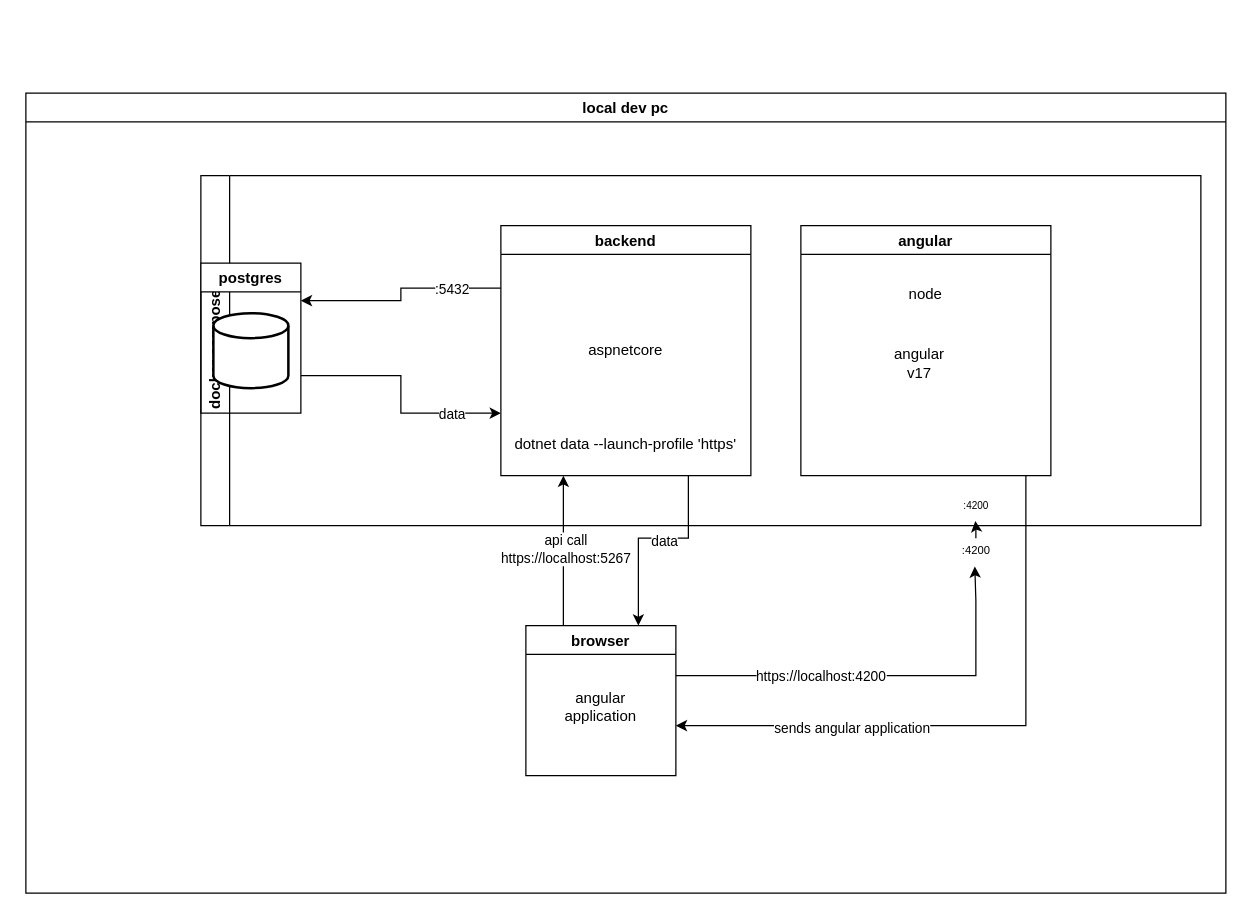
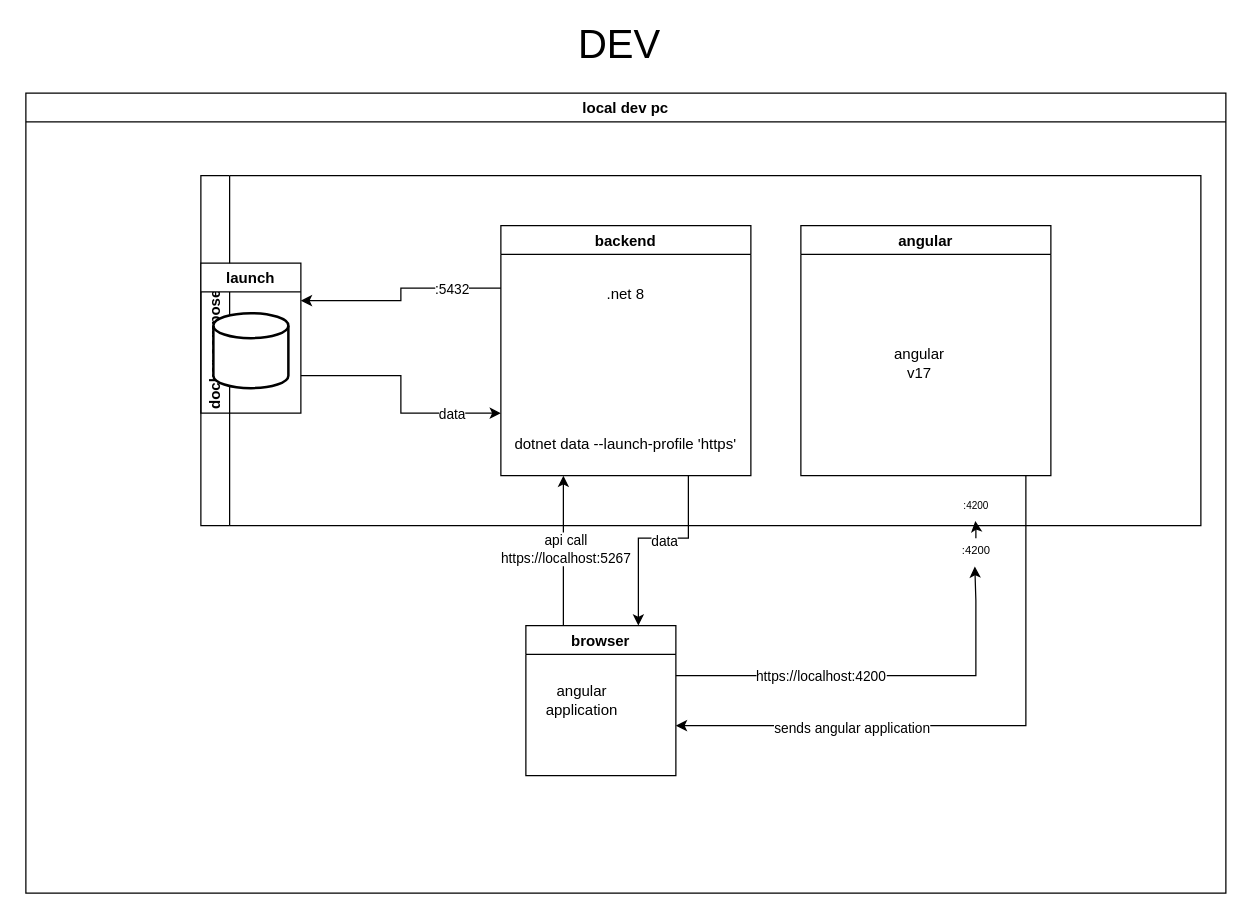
  <mxCell id="0" />
  <mxCell id="1" parent="0" />
+ <mxCell id="2" value="&lt;div&gt;DEV&lt;/div&gt;" style="text;html=1;align=center;verticalAlign=middle;whiteSpace=wrap;rounded=0;fontSize=32;" vertex="1" parent="1"><mxGeometry x="465" y="20" width="60" height="30" as="geometry" /></mxCell>
  <mxCell id="3" value="docker compose" style="swimlane;horizontal=0;whiteSpace=wrap;html=1;" vertex="1" parent="1"><mxGeometry x="160" y="140" width="800" height="280" as="geometry"><mxRectangle x="160" y="120" width="40" height="120" as="alternateBounds" /></mxGeometry></mxCell>
  <mxCell id="4" value="" style="group" vertex="1" connectable="0" parent="1"><mxGeometry x="160" y="180" width="680" height="200" as="geometry" /></mxCell>
  <mxCell id="5" style="edgeStyle=orthogonalEdgeStyle;rounded=0;orthogonalLoop=1;jettySize=auto;html=1;exitX=1;exitY=0.75;exitDx=0;exitDy=0;entryX=0;entryY=0.75;entryDx=0;entryDy=0;" edge="1" parent="4" source="7" target="10"><mxGeometry relative="1" as="geometry" /></mxCell>
  <mxCell id="6" value="data" style="edgeLabel;html=1;align=center;verticalAlign=middle;resizable=0;points=[];" vertex="1" connectable="0" parent="5"><mxGeometry x="-0.274" y="1" relative="1" as="geometry"><mxPoint x="51" y="31" as="offset" /></mxGeometry></mxCell>
- <mxCell id="7" value="postgres" style="swimlane;" vertex="1" parent="4"><mxGeometry y="30" width="80" height="120" as="geometry"><mxRectangle width="90" height="30" as="alternateBounds" /></mxGeometry></mxCell>
+ <mxCell id="7" value="launch" style="swimlane;" vertex="1" parent="4"><mxGeometry y="30" width="80" height="120" as="geometry"><mxRectangle width="90" height="30" as="alternateBounds" /></mxGeometry></mxCell>
  <mxCell id="8" style="edgeStyle=orthogonalEdgeStyle;rounded=0;orthogonalLoop=1;jettySize=auto;html=1;exitX=0;exitY=0.25;exitDx=0;exitDy=0;entryX=1;entryY=0.25;entryDx=0;entryDy=0;" edge="1" parent="4" source="10" target="7"><mxGeometry relative="1" as="geometry" /></mxCell>
  <mxCell id="9" value=":5432" style="edgeLabel;html=1;align=center;verticalAlign=middle;resizable=0;points=[];" vertex="1" connectable="0" parent="8"><mxGeometry x="0.187" relative="1" as="geometry"><mxPoint x="51" y="-10" as="offset" /></mxGeometry></mxCell>
  <mxCell id="10" value="backend" style="swimlane;" vertex="1" parent="4"><mxGeometry x="240" width="200" height="200" as="geometry"><mxRectangle x="350" y="180" width="90" height="30" as="alternateBounds" /></mxGeometry></mxCell>
+ <mxCell id="11" value=".net 8" style="text;html=1;align=center;verticalAlign=middle;whiteSpace=wrap;rounded=0;" vertex="1" parent="10"><mxGeometry x="70" y="40" width="60" height="30" as="geometry" /></mxCell>
  <mxCell id="12" value="dotnet data --launch-profile 'https'" style="text;html=1;align=center;verticalAlign=middle;whiteSpace=wrap;rounded=0;" vertex="1" parent="10"><mxGeometry y="160" width="200" height="30" as="geometry" /></mxCell>
  <mxCell id="13" value="angular" style="swimlane;" vertex="1" parent="4"><mxGeometry x="480" width="200" height="200" as="geometry"><mxRectangle x="350" y="180" width="90" height="30" as="alternateBounds" /></mxGeometry></mxCell>
- <mxCell id="14" value="aspnetcore" style="text;html=1;align=center;verticalAlign=middle;whiteSpace=wrap;rounded=0;" vertex="1" parent="4"><mxGeometry x="310" y="85" width="60" height="30" as="geometry" /></mxCell>
  <mxCell id="15" value="" style="strokeWidth=2;html=1;shape=mxgraph.flowchart.database;whiteSpace=wrap;" vertex="1" parent="4"><mxGeometry x="10" y="70" width="60" height="60" as="geometry" /></mxCell>
- <mxCell id="16" value="node" style="text;html=1;align=center;verticalAlign=middle;whiteSpace=wrap;rounded=0;" vertex="1" parent="4"><mxGeometry x="550" y="40" width="60" height="30" as="geometry" /></mxCell>
  <mxCell id="17" value="local dev pc" style="swimlane;whiteSpace=wrap;html=1;" vertex="1" parent="1"><mxGeometry x="20" y="74" width="960" height="640" as="geometry" /></mxCell>
  <mxCell id="18" value="browser" style="swimlane;" vertex="1" parent="17"><mxGeometry x="400" y="426" width="120" height="120" as="geometry"><mxRectangle width="90" height="30" as="alternateBounds" /></mxGeometry></mxCell>
- <mxCell id="19" value="angular application" style="text;html=1;align=center;verticalAlign=middle;whiteSpace=wrap;rounded=0;labelBackgroundColor=default;" vertex="1" parent="18"><mxGeometry x="30" y="50" width="60" height="30" as="geometry" /></mxCell>
+ <mxCell id="19" value="angular application" style="text;html=1;align=center;verticalAlign=middle;whiteSpace=wrap;rounded=0;labelBackgroundColor=default;" vertex="1" parent="18"><mxGeometry x="15" y="45" width="60" height="30" as="geometry" /></mxCell>
  <mxCell id="20" style="edgeStyle=orthogonalEdgeStyle;rounded=0;orthogonalLoop=1;jettySize=auto;html=1;entryX=0.483;entryY=1.135;entryDx=0;entryDy=0;entryPerimeter=0;" edge="1" parent="17" target="26"><mxGeometry relative="1" as="geometry"><mxPoint x="520" y="466" as="sourcePoint" /><mxPoint x="761" y="386" as="targetPoint" /><Array as="points"><mxPoint x="760" y="466" /><mxPoint x="760" y="406" /><mxPoint x="759" y="406" /></Array></mxGeometry></mxCell>
  <mxCell id="21" value="https://&lt;span style=&quot;background-color: light-dark(#ffffff, var(--ge-dark-color, #121212)); color: light-dark(rgb(0, 0, 0), rgb(255, 255, 255));&quot;&gt;localhost:4200&lt;/span&gt;" style="edgeLabel;html=1;align=center;verticalAlign=middle;resizable=0;points=[];" vertex="1" connectable="0" parent="20"><mxGeometry x="-0.013" relative="1" as="geometry"><mxPoint x="-47" as="offset" /></mxGeometry></mxCell>
  <mxCell id="22" style="edgeStyle=orthogonalEdgeStyle;rounded=0;orthogonalLoop=1;jettySize=auto;html=1;exitX=0.75;exitY=1;exitDx=0;exitDy=0;" edge="1" parent="17"><mxGeometry relative="1" as="geometry"><mxPoint x="800" y="306" as="sourcePoint" /><mxPoint x="520" y="506" as="targetPoint" /><Array as="points"><mxPoint x="800" y="506" /><mxPoint x="550" y="506" /></Array></mxGeometry></mxCell>
  <mxCell id="23" value="sends angular application" style="edgeLabel;html=1;align=center;verticalAlign=middle;resizable=0;points=[];" vertex="1" connectable="0" parent="22"><mxGeometry x="0.415" y="1" relative="1" as="geometry"><mxPoint as="offset" /></mxGeometry></mxCell>
  <mxCell id="24" value="angular v17" style="text;html=1;align=center;verticalAlign=middle;whiteSpace=wrap;rounded=0;" vertex="1" parent="17"><mxGeometry x="685" y="201" width="60" height="30" as="geometry" /></mxCell>
  <mxCell id="25" value=":4200" style="text;html=1;align=center;verticalAlign=middle;resizable=0;points=[];autosize=1;strokeColor=none;fillColor=none;fontSize=8;" vertex="1" parent="17"><mxGeometry x="740" y="320" width="40" height="20" as="geometry" /></mxCell>
  <mxCell id="26" value=":4200" style="text;html=1;align=center;verticalAlign=middle;resizable=0;points=[];autosize=1;strokeColor=none;fillColor=none;fontSize=9;" vertex="1" parent="17"><mxGeometry x="735" y="356" width="50" height="20" as="geometry" /></mxCell>
  <mxCell id="27" style="edgeStyle=orthogonalEdgeStyle;rounded=0;orthogonalLoop=1;jettySize=auto;html=1;entryX=0.489;entryY=1.113;entryDx=0;entryDy=0;entryPerimeter=0;" edge="1" parent="17" source="26" target="25"><mxGeometry relative="1" as="geometry"><Array as="points"><mxPoint x="760" y="346" /><mxPoint x="760" y="346" /></Array></mxGeometry></mxCell>
  <mxCell id="28" style="edgeStyle=orthogonalEdgeStyle;rounded=0;orthogonalLoop=1;jettySize=auto;html=1;exitX=0.25;exitY=0;exitDx=0;exitDy=0;entryX=0.25;entryY=1;entryDx=0;entryDy=0;" edge="1" parent="1" source="18" target="10"><mxGeometry relative="1" as="geometry" /></mxCell>
  <mxCell id="29" value="api call&lt;div&gt;https://localhost:5267&lt;/div&gt;" style="edgeLabel;html=1;align=center;verticalAlign=middle;resizable=0;points=[];" vertex="1" connectable="0" parent="28"><mxGeometry x="0.035" y="-1" relative="1" as="geometry"><mxPoint as="offset" /></mxGeometry></mxCell>
  <mxCell id="30" style="edgeStyle=orthogonalEdgeStyle;rounded=0;orthogonalLoop=1;jettySize=auto;html=1;exitX=0.75;exitY=1;exitDx=0;exitDy=0;entryX=0.75;entryY=0;entryDx=0;entryDy=0;" edge="1" parent="1" source="10" target="18"><mxGeometry relative="1" as="geometry"><mxPoint x="520" y="380" as="sourcePoint" /><mxPoint x="520" y="500" as="targetPoint" /><Array as="points"><mxPoint x="550" y="430" /><mxPoint x="510" y="430" /></Array></mxGeometry></mxCell>
  <mxCell id="31" value="data" style="edgeLabel;html=1;align=center;verticalAlign=middle;resizable=0;points=[];" vertex="1" connectable="0" parent="30"><mxGeometry x="0.008" y="2" relative="1" as="geometry"><mxPoint x="11" as="offset" /></mxGeometry></mxCell>
